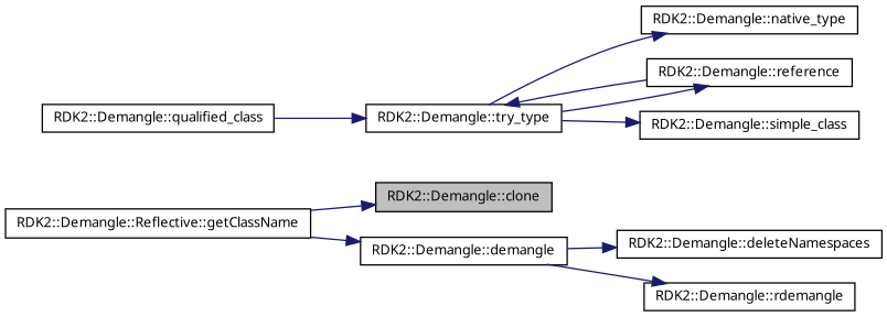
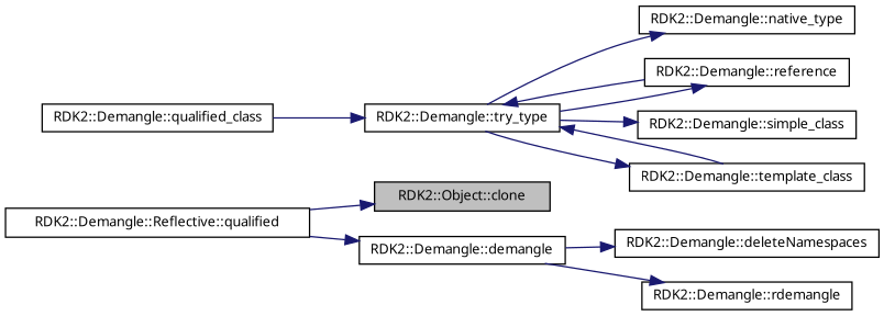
  digraph {
    rankdir=LR
    node [color=black fillcolor=white fontname="FreeSans.ttf" fontsize=10 shape=record style=filled]
    edge [color=midnightblue fontname="FreeSans.ttf" fontsize=10 labelfontname="FreeSans.ttf" labelfontsize=10 style=solid]
-   n1 [fillcolor=grey75 fontcolor=black height=0.2 label="RDK2::Demangle::clone" width=0.4]
-   n2 [height=0.2 label="RDK2::Demangle::Reflective::getClassName" width=0.4]
+   n1 [fillcolor=grey75 fontcolor=black height=0.2 label="RDK2::Object::clone" width=0.4]
+   n2 [height=0.2 label="RDK2::Demangle::Reflective::qualified" width=0.4]
    n3 [height=0.2 label="RDK2::Demangle::demangle" width=0.4]
    n4 [height=0.2 label="RDK2::Demangle::deleteNamespaces" width=0.4]
    n5 [height=0.2 label="RDK2::Demangle::rdemangle" width=0.4]
    n6 [height=0.2 label="RDK2::Demangle::try_type" width=0.4]
    n7 [height=0.2 label="RDK2::Demangle::native_type" width=0.4]
    n8 [height=0.2 label="RDK2::Demangle::reference" width=0.4]
    n9 [height=0.2 label="RDK2::Demangle::simple_class" width=0.4]
+   n10 [height=0.2 label="RDK2::Demangle::template_class" width=0.4]
    n11 [height=0.2 label="RDK2::Demangle::qualified_class" width=0.4]
    n2 -> n1
    n2 -> n3
    n3 -> n4
    n3 -> n5
    n6 -> n7
    n6 -> n8
    n6 -> n9
+   n6 -> n10
    n8 -> n6
+   n10 -> n6
    n11 -> n6
  }
